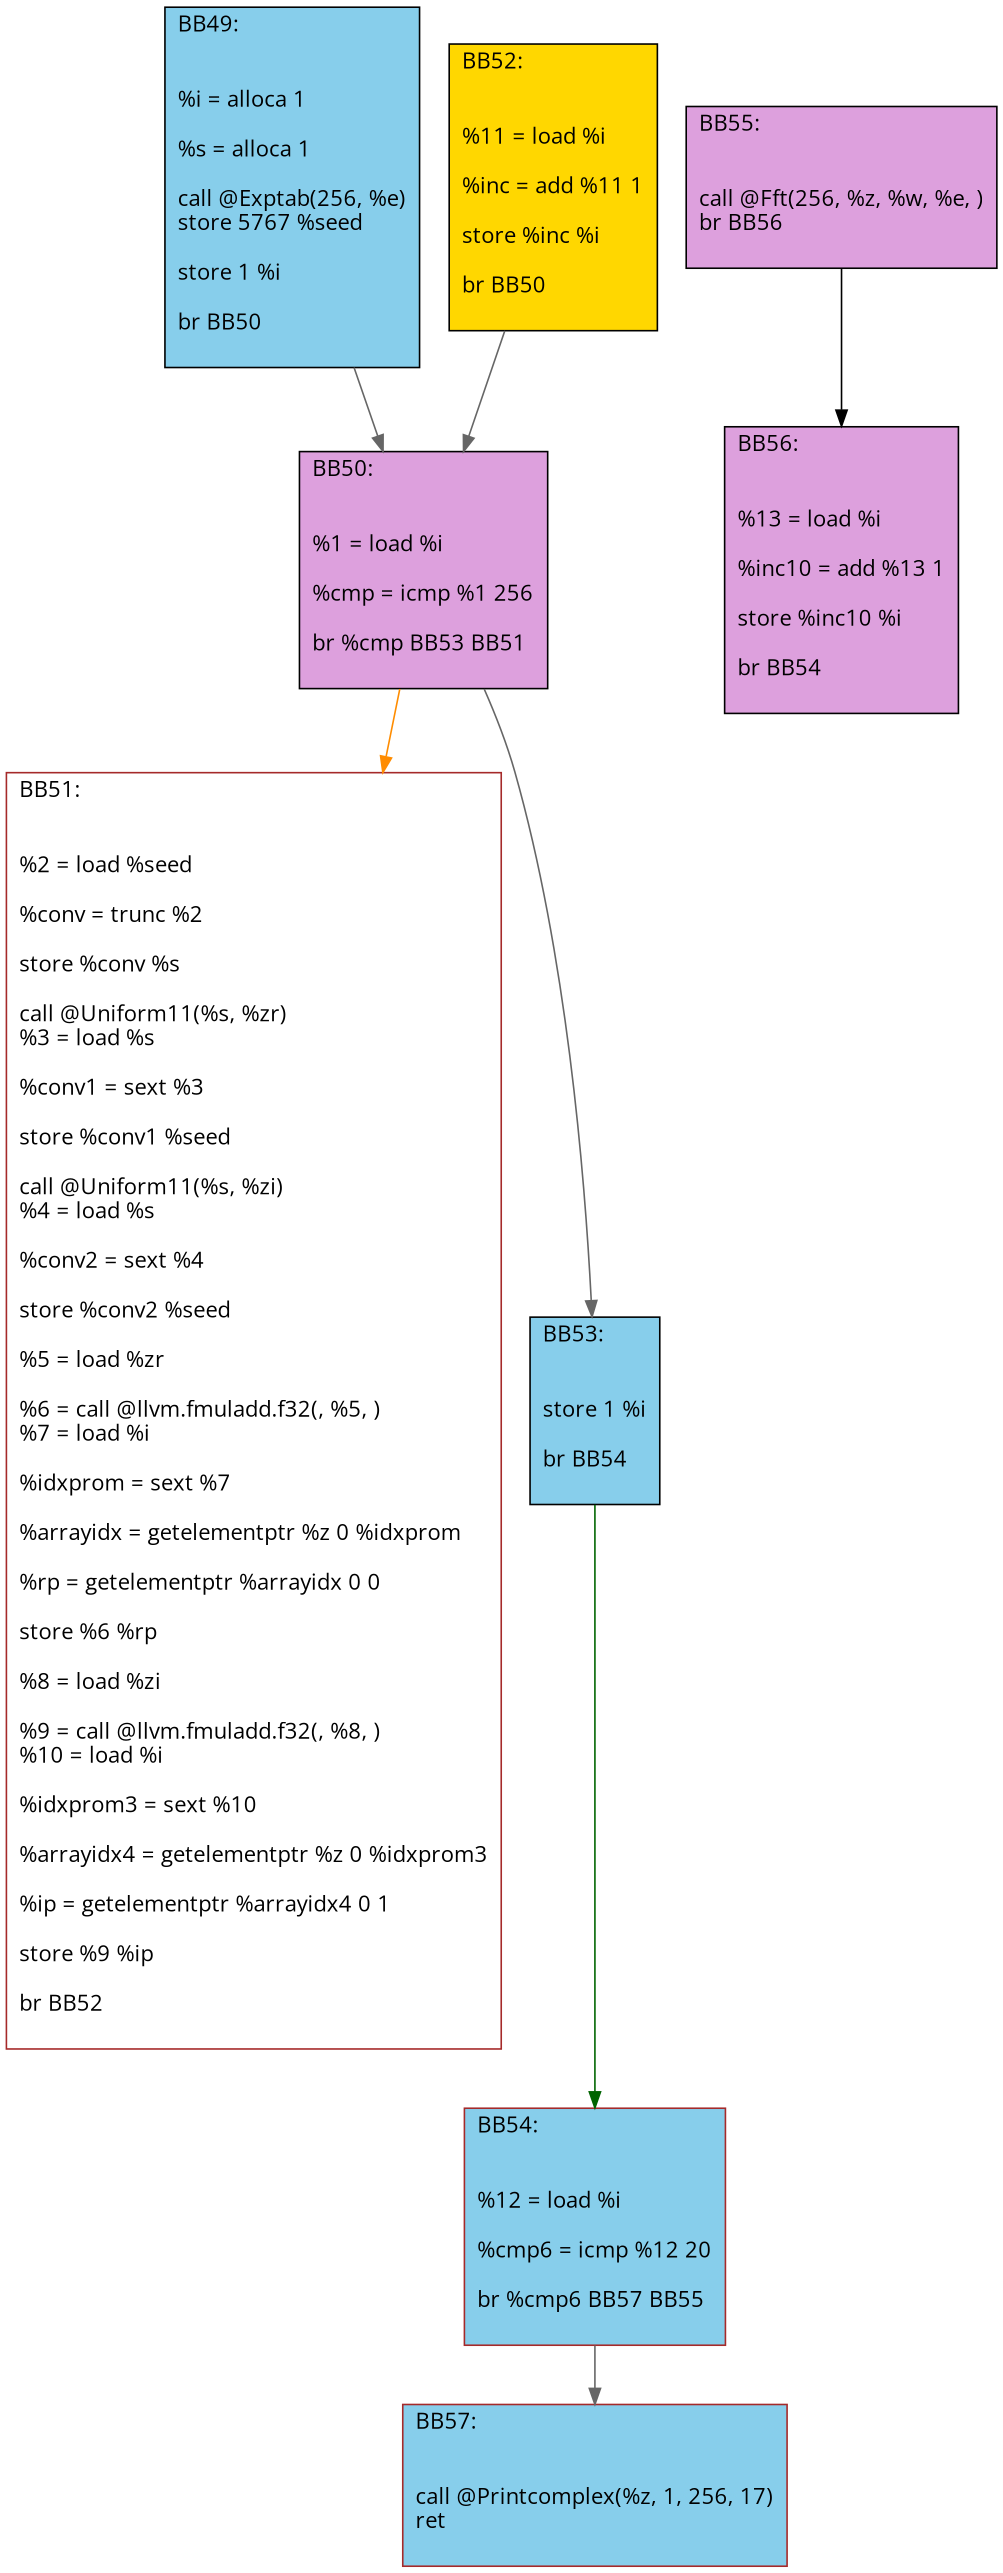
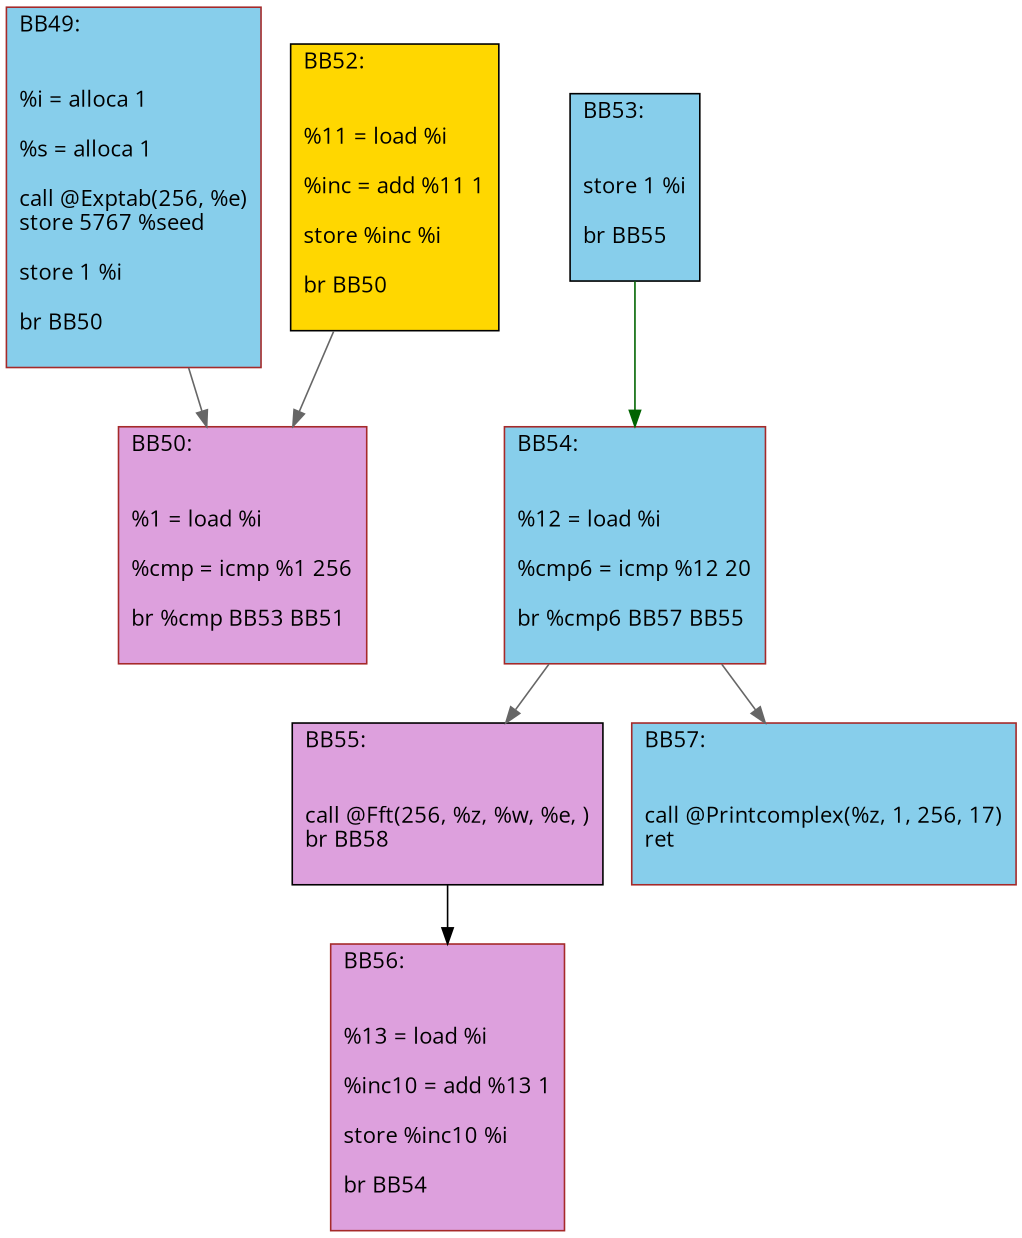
  digraph {
    fontname="Open Sans"
    node [color=brown fillcolor=skyblue fontname="Open Sans" shape=record style=filled]
    edge [color=gray40 fontname="Open Sans"]
-   n1 [color=black label="{BB49:\l\l\n%i = alloca 1\l\n%s = alloca 1\l\ncall @Exptab(256, %e)\lstore 5767 %seed\l\nstore 1 %i\l\nbr BB50\l\n}"]
-   n2 [color=black fillcolor=plum label="{BB50:\l\l\n%1 = load %i\l\n%cmp = icmp %1 256\l\nbr %cmp BB53 BB51\l\n}"]
-   n3 [fillcolor=white label="{BB51:\l\l\n%2 = load %seed\l\n%conv = trunc %2\l\nstore %conv %s\l\ncall @Uniform11(%s, %zr)\l%3 = load %s\l\n%conv1 = sext %3\l\nstore %conv1 %seed\l\ncall @Uniform11(%s, %zi)\l%4 = load %s\l\n%conv2 = sext %4\l\nstore %conv2 %seed\l\n%5 = load %zr\l\n%6 = call @llvm.fmuladd.f32(, %5, )\l%7 = load %i\l\n%idxprom = sext %7\l\n%arrayidx = getelementptr %z 0 %idxprom\l\n%rp = getelementptr %arrayidx 0 0\l\nstore %6 %rp\l\n%8 = load %zi\l\n%9 = call @llvm.fmuladd.f32(, %8, )\l%10 = load %i\l\n%idxprom3 = sext %10\l\n%arrayidx4 = getelementptr %z 0 %idxprom3\l\n%ip = getelementptr %arrayidx4 0 1\l\nstore %9 %ip\l\nbr BB52\l\n}"]
-   n4 [color=black label="{BB53:\l\l\nstore 1 %i\l\nbr BB54\l\n}"]
+   n1 [label="{BB49:\l\l\n%i = alloca 1\l\n%s = alloca 1\l\ncall @Exptab(256, %e)\lstore 5767 %seed\l\nstore 1 %i\l\nbr BB50\l\n}"]
+   n2 [fillcolor=plum label="{BB50:\l\l\n%1 = load %i\l\n%cmp = icmp %1 256\l\nbr %cmp BB53 BB51\l\n}"]
+   n4 [color=black label="{BB53:\l\l\nstore 1 %i\l\nbr BB55\l\n}"]
    n5 [label="{BB54:\l\l\n%12 = load %i\l\n%cmp6 = icmp %12 20\l\nbr %cmp6 BB57 BB55\l\n}"]
    n6 [color=black fillcolor=gold label="{BB52:\l\l\n%11 = load %i\l\n%inc = add %11 1\l\nstore %inc %i\l\nbr BB50\l\n}"]
-   n7 [color=black fillcolor=plum label="{BB55:\l\l\ncall @Fft(256, %z, %w, %e, )\lbr BB56\l\n}"]
+   n7 [color=black fillcolor=plum label="{BB55:\l\l\ncall @Fft(256, %z, %w, %e, )\lbr BB58\l\n}"]
    n8 [label="{BB57:\l\l\ncall @Printcomplex(%z, 1, 256, 17)\lret\l\n}"]
-   n9 [color=black fillcolor=plum label="{BB56:\l\l\n%13 = load %i\l\n%inc10 = add %13 1\l\nstore %inc10 %i\l\nbr BB54\l\n}"]
+   n9 [fillcolor=plum label="{BB56:\l\l\n%13 = load %i\l\n%inc10 = add %13 1\l\nstore %inc10 %i\l\nbr BB54\l\n}"]
    n1 -> n2
-   n2 -> n3 [color=darkorange]
-   n2 -> n4
    n4 -> n5 [color=darkgreen]
+   n5 -> n7
    n5 -> n8
    n6 -> n2
    n7 -> n9 [color=black]
  }
